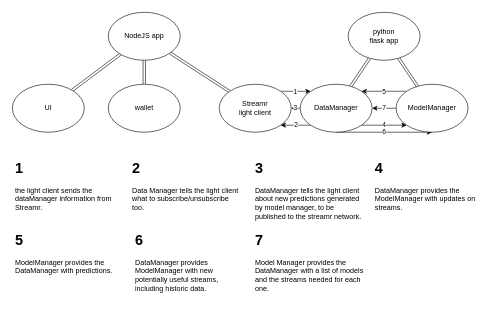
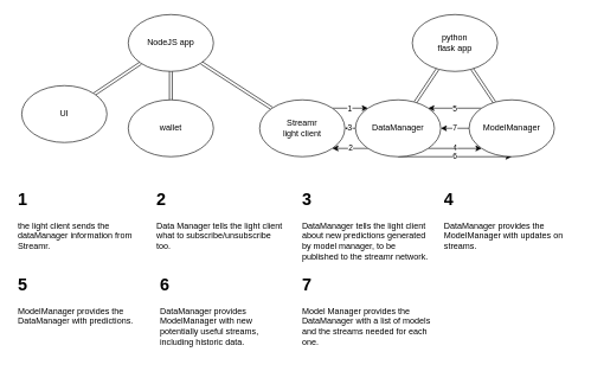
  <mxCell id="0" />
  <mxCell id="1" parent="0" />
  <mxCell id="2" style="edgeStyle=none;html=1;shape=link;" edge="1" parent="1" source="4" target="16"><mxGeometry relative="1" as="geometry"><mxPoint x="660" y="140" as="targetPoint" /></mxGeometry></mxCell>
  <mxCell id="3" style="edgeStyle=none;html=1;shape=link;" edge="1" parent="1" source="4" target="19"><mxGeometry relative="1" as="geometry" /></mxCell>
  <mxCell id="4" value="python &lt;br&gt;flask app" style="ellipse;whiteSpace=wrap;html=1;" vertex="1" parent="1"><mxGeometry x="580" y="20" width="120" height="80" as="geometry" /></mxCell>
  <mxCell id="5" style="edgeStyle=none;html=1;shape=link;" edge="1" parent="1" source="6" target="20"><mxGeometry relative="1" as="geometry" /></mxCell>
- <mxCell id="6" value="UI" style="ellipse;whiteSpace=wrap;html=1;" vertex="1" parent="1"><mxGeometry x="20" y="140" width="120" height="80" as="geometry" /></mxCell>
+ <mxCell id="6" value="UI" style="ellipse;whiteSpace=wrap;html=1;" vertex="1" parent="1"><mxGeometry x="30" y="120" width="120" height="80" as="geometry" /></mxCell>
  <mxCell id="7" style="edgeStyle=none;shape=link;html=1;" edge="1" parent="1" source="8" target="20"><mxGeometry relative="1" as="geometry" /></mxCell>
  <mxCell id="8" value="wallet" style="ellipse;whiteSpace=wrap;html=1;" vertex="1" parent="1"><mxGeometry x="180" y="140" width="120" height="80" as="geometry" /></mxCell>
  <mxCell id="9" style="edgeStyle=none;html=1;shape=link;" edge="1" parent="1" source="11" target="20"><mxGeometry relative="1" as="geometry" /></mxCell>
  <mxCell id="10" value="1" style="edgeStyle=none;html=1;exitX=1;exitY=0;exitDx=0;exitDy=0;entryX=0;entryY=0;entryDx=0;entryDy=0;" edge="1" parent="1" source="11" target="16"><mxGeometry relative="1" as="geometry"><mxPoint x="440" y="100" as="targetPoint" /></mxGeometry></mxCell>
  <mxCell id="11" value="Streamr&lt;br&gt;light client" style="ellipse;whiteSpace=wrap;html=1;" vertex="1" parent="1"><mxGeometry x="365" y="140" width="120" height="80" as="geometry" /></mxCell>
  <mxCell id="12" value="2" style="edgeStyle=none;html=1;exitX=0;exitY=1;exitDx=0;exitDy=0;entryX=1;entryY=1;entryDx=0;entryDy=0;" edge="1" parent="1" source="16" target="11"><mxGeometry relative="1" as="geometry" /></mxCell>
  <mxCell id="13" value="4&lt;br&gt;" style="edgeStyle=none;html=1;exitX=1;exitY=1;exitDx=0;exitDy=0;entryX=0;entryY=1;entryDx=0;entryDy=0;" edge="1" parent="1" source="16" target="19"><mxGeometry relative="1" as="geometry" /></mxCell>
  <mxCell id="14" value="3&lt;br&gt;" style="edgeStyle=none;html=1;exitX=0;exitY=0.5;exitDx=0;exitDy=0;entryX=1;entryY=0.5;entryDx=0;entryDy=0;" edge="1" parent="1" source="16" target="11"><mxGeometry relative="1" as="geometry" /></mxCell>
  <mxCell id="15" value="6" style="edgeStyle=none;html=1;exitX=0.5;exitY=1;exitDx=0;exitDy=0;entryX=0.5;entryY=1;entryDx=0;entryDy=0;" edge="1" parent="1" source="16" target="19"><mxGeometry relative="1" as="geometry" /></mxCell>
  <mxCell id="16" value="DataManager" style="ellipse;whiteSpace=wrap;html=1;" vertex="1" parent="1"><mxGeometry x="500" y="140" width="120" height="80" as="geometry" /></mxCell>
  <mxCell id="17" value="5" style="edgeStyle=none;html=1;exitX=0;exitY=0;exitDx=0;exitDy=0;entryX=1;entryY=0;entryDx=0;entryDy=0;" edge="1" parent="1" source="19" target="16"><mxGeometry relative="1" as="geometry" /></mxCell>
  <mxCell id="18" value="7" style="edgeStyle=none;html=1;exitX=0;exitY=0.5;exitDx=0;exitDy=0;entryX=1;entryY=0.5;entryDx=0;entryDy=0;" edge="1" parent="1" source="19" target="16"><mxGeometry relative="1" as="geometry" /></mxCell>
  <mxCell id="19" value="ModelManager" style="ellipse;whiteSpace=wrap;html=1;" vertex="1" parent="1"><mxGeometry x="660" y="140" width="120" height="80" as="geometry" /></mxCell>
  <mxCell id="20" value="NodeJS app" style="ellipse;whiteSpace=wrap;html=1;" vertex="1" parent="1"><mxGeometry x="180" y="20" width="120" height="80" as="geometry" /></mxCell>
  <mxCell id="21" value="&lt;h1&gt;1&lt;/h1&gt;&lt;div&gt;the light client sends the dataManager information from Streamr.&lt;/div&gt;" style="text;html=1;strokeColor=none;fillColor=none;spacing=5;spacingTop=-20;whiteSpace=wrap;overflow=hidden;rounded=0;" vertex="1" parent="1"><mxGeometry x="20" y="260" width="190" height="120" as="geometry" /></mxCell>
  <mxCell id="22" value="&lt;h1&gt;2&lt;/h1&gt;&lt;div&gt;Data Manager tells the light client what to subscribe/unsubscribe too.&lt;/div&gt;" style="text;html=1;strokeColor=none;fillColor=none;spacing=5;spacingTop=-20;whiteSpace=wrap;overflow=hidden;rounded=0;" vertex="1" parent="1"><mxGeometry x="215" y="260" width="190" height="120" as="geometry" /></mxCell>
  <mxCell id="23" value="&lt;h1&gt;3&lt;/h1&gt;&lt;p&gt;DataManager tells the light client about new predictions generated by model manager, to be published to the streamr network.&lt;/p&gt;" style="text;html=1;strokeColor=none;fillColor=none;spacing=5;spacingTop=-20;whiteSpace=wrap;overflow=hidden;rounded=0;" vertex="1" parent="1"><mxGeometry x="420" y="260" width="190" height="120" as="geometry" /></mxCell>
  <mxCell id="24" value="&lt;h1&gt;4&lt;/h1&gt;&lt;div&gt;DataManager provides the ModelManager with updates on streams.&lt;/div&gt;" style="text;html=1;strokeColor=none;fillColor=none;spacing=5;spacingTop=-20;whiteSpace=wrap;overflow=hidden;rounded=0;" vertex="1" parent="1"><mxGeometry x="620" y="260" width="190" height="120" as="geometry" /></mxCell>
  <mxCell id="25" value="&lt;h1&gt;5&lt;/h1&gt;&lt;div&gt;ModelManager provides the DataManager with predictions.&lt;/div&gt;" style="text;html=1;strokeColor=none;fillColor=none;spacing=5;spacingTop=-20;whiteSpace=wrap;overflow=hidden;rounded=0;" vertex="1" parent="1"><mxGeometry x="20" y="380" width="190" height="120" as="geometry" /></mxCell>
  <mxCell id="26" value="&lt;h1&gt;6&lt;/h1&gt;&lt;div&gt;DataManager provides ModelManager with new potentially useful streams, including historic data.&lt;/div&gt;" style="text;html=1;strokeColor=none;fillColor=none;spacing=5;spacingTop=-20;whiteSpace=wrap;overflow=hidden;rounded=0;" vertex="1" parent="1"><mxGeometry x="220" y="380" width="190" height="120" as="geometry" /></mxCell>
  <mxCell id="27" value="&lt;h1&gt;7&lt;/h1&gt;&lt;div&gt;Model Manager provides the DataManager with a list of models and the streams needed for each one.&lt;/div&gt;" style="text;html=1;strokeColor=none;fillColor=none;spacing=5;spacingTop=-20;whiteSpace=wrap;overflow=hidden;rounded=0;" vertex="1" parent="1"><mxGeometry x="420" y="380" width="190" height="120" as="geometry" /></mxCell>
